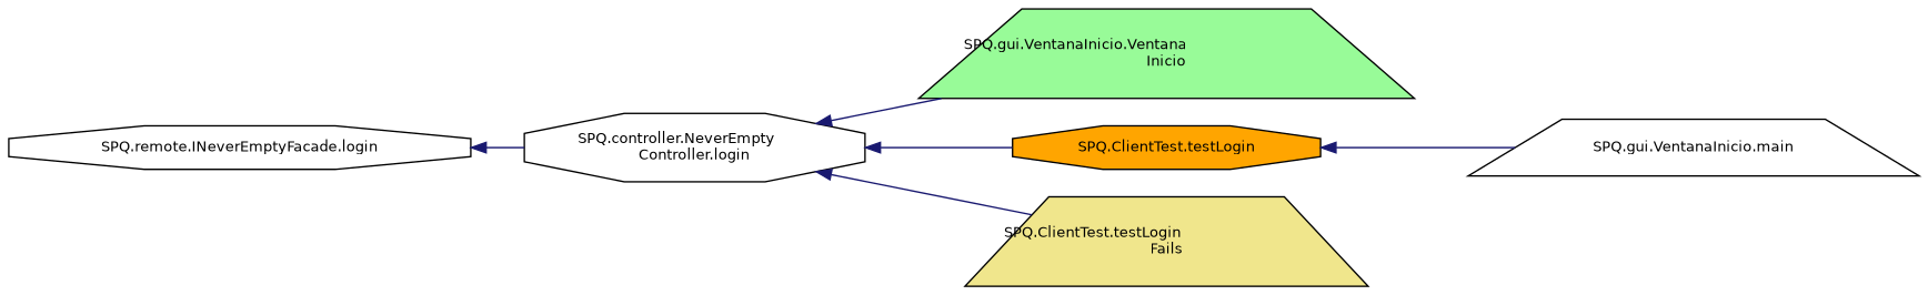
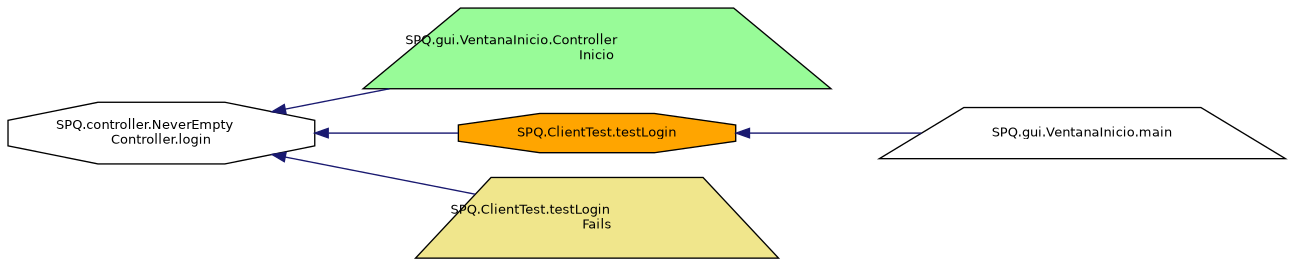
  digraph {
    rankdir=LR
    node [color=black fillcolor=white fontname=Helvetica fontsize=10 shape=octagon style=filled]
    edge [color=midnightblue dir=back fontname=Helvetica fontsize=10 labelfontname=Helvetica labelfontsize=10 style=solid]
-   n1 [fontcolor=black height=0.2 label="SPQ.remote.INeverEmptyFacade.login" width=0.4]
    n2 [height=0.2 label="SPQ.controller.NeverEmpty\lController.login" width=0.4]
-   n3 [fillcolor=palegreen height=0.2 label="SPQ.gui.VentanaInicio.Ventana\lInicio" shape=trapezium width=0.4]
+   n3 [fillcolor=palegreen height=0.2 label="SPQ.gui.VentanaInicio.Controller\lInicio" shape=trapezium width=0.4]
    n4 [fillcolor=orange height=0.2 label="SPQ.ClientTest.testLogin" width=0.4]
    n5 [fillcolor=khaki height=0.2 label="SPQ.ClientTest.testLogin\lFails" shape=trapezium width=0.4]
    n6 [height=0.2 label="SPQ.gui.VentanaInicio.main" shape=trapezium width=0.4]
-   n1 -> n2
    n2 -> n3
    n2 -> n4
    n2 -> n5
    n4 -> n6
  }
